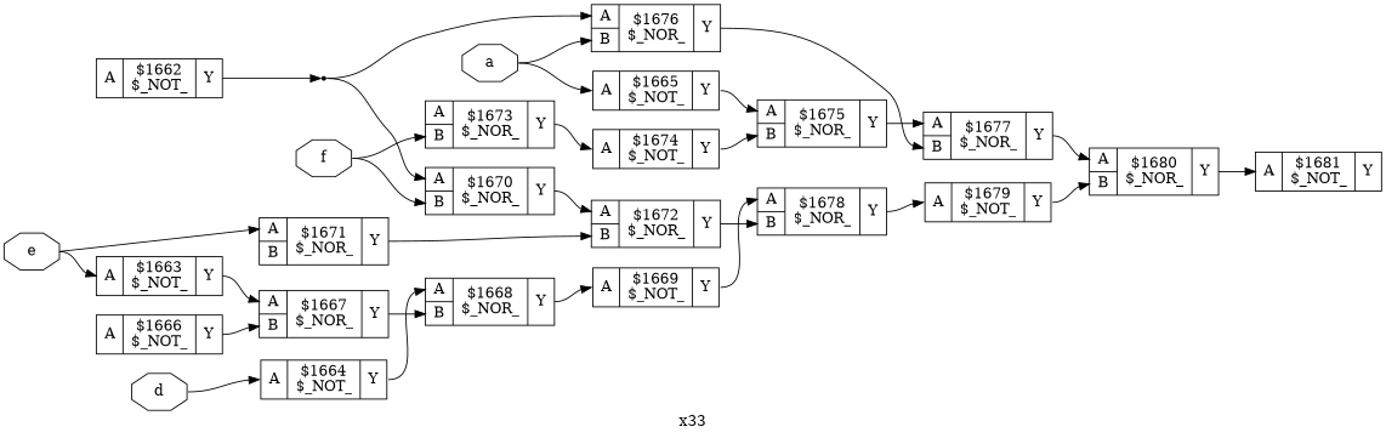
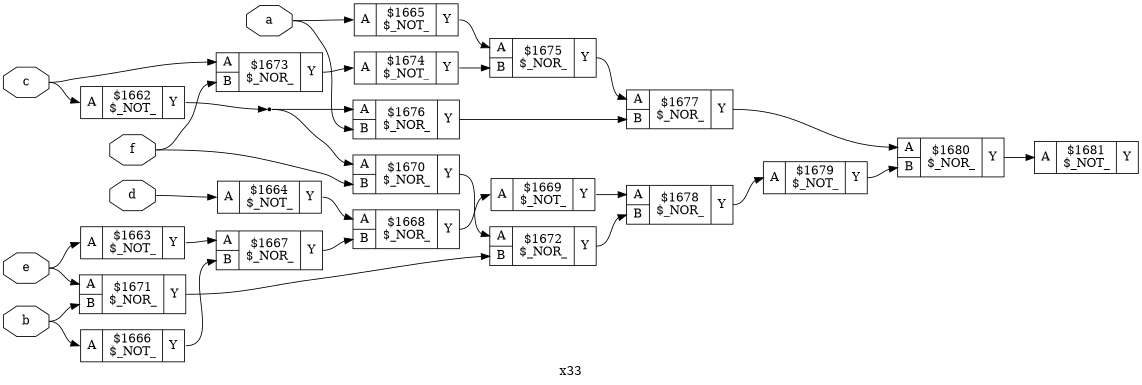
  digraph {
    label=x33
    rankdir=LR
    remincross=true
    node [shape=record]
    edge [color=black headport="p27:w" tailport="p28:e"]
    n20 [color=black fontcolor=black label=a shape=octagon]
    c32 [label="{{<p27> A}|$1665\n$_NOT_|{<p28> Y}}"]
    c44 [label="{{<p27> A|<p34> B}|$1676\n$_NOR_|{<p28> Y}}"]
    c43 [label="{{<p27> A|<p34> B}|$1675\n$_NOR_|{<p28> Y}}"]
    c45 [label="{{<p27> A|<p34> B}|$1677\n$_NOR_|{<p28> Y}}"]
+   n21 [color=black fontcolor=black label=b shape=octagon]
    c33 [label="{{<p27> A}|$1666\n$_NOT_|{<p28> Y}}"]
    c39 [label="{{<p27> A|<p34> B}|$1671\n$_NOR_|{<p28> Y}}"]
    c35 [label="{{<p27> A|<p34> B}|$1667\n$_NOR_|{<p28> Y}}"]
    c40 [label="{{<p27> A|<p34> B}|$1672\n$_NOR_|{<p28> Y}}"]
+   n22 [color=black fontcolor=black label=c shape=octagon]
    c29 [label="{{<p27> A}|$1662\n$_NOT_|{<p28> Y}}"]
    c41 [label="{{<p27> A|<p34> B}|$1673\n$_NOR_|{<p28> Y}}"]
    n18 [shape=point]
    c42 [label="{{<p27> A}|$1674\n$_NOT_|{<p28> Y}}"]
    n23 [color=black fontcolor=black label=d shape=octagon]
    c31 [label="{{<p27> A}|$1664\n$_NOT_|{<p28> Y}}"]
    c36 [label="{{<p27> A|<p34> B}|$1668\n$_NOR_|{<p28> Y}}"]
    n24 [color=black fontcolor=black label=e shape=octagon]
    c30 [label="{{<p27> A}|$1663\n$_NOT_|{<p28> Y}}"]
    n25 [color=black fontcolor=black label=f shape=octagon]
    c38 [label="{{<p27> A|<p34> B}|$1670\n$_NOR_|{<p28> Y}}"]
    c37 [label="{{<p27> A}|$1669\n$_NOT_|{<p28> Y}}"]
    c46 [label="{{<p27> A|<p34> B}|$1678\n$_NOR_|{<p28> Y}}"]
    c47 [label="{{<p27> A}|$1679\n$_NOT_|{<p28> Y}}"]
    c48 [label="{{<p27> A|<p34> B}|$1680\n$_NOR_|{<p28> Y}}"]
    c49 [label="{{<p27> A}|$1681\n$_NOT_|{<p28> Y}}"]
    n20 -> c32 [tailport=e]
    n20 -> c44 [headport="p34:w" tailport=e]
    c32 -> c43
    c44 -> c45 [headport="p34:w"]
    c43 -> c45
    c45 -> c48
+   n21 -> c33 [tailport=e]
+   n21 -> c39 [headport="p34:w" tailport=e]
    c33 -> c35 [headport="p34:w"]
    c39 -> c40 [headport="p34:w"]
    c35 -> c36 [headport="p34:w"]
    c40 -> c46 [headport="p34:w"]
+   n22 -> c29 [tailport=e]
+   n22 -> c41 [tailport=e]
    c29 -> n18 [headport=w]
    c41 -> c42
    n18 -> c44 [tailport=e]
    n18 -> c38 [tailport=e]
    c42 -> c43 [headport="p34:w"]
    n23 -> c31 [tailport=e]
    c31 -> c36
    c36 -> c37
    n24 -> c39 [tailport=e]
    n24 -> c30 [tailport=e]
    c30 -> c35
    n25 -> c41 [headport="p34:w" tailport=e]
    n25 -> c38 [headport="p34:w" tailport=e]
    c38 -> c40
    c37 -> c46
    c46 -> c47
    c47 -> c48 [headport="p34:w"]
    c48 -> c49
  }
